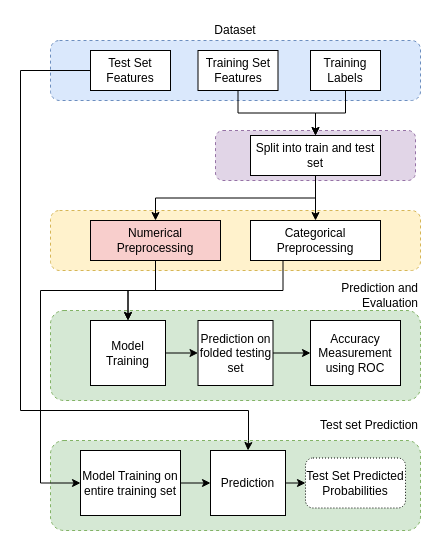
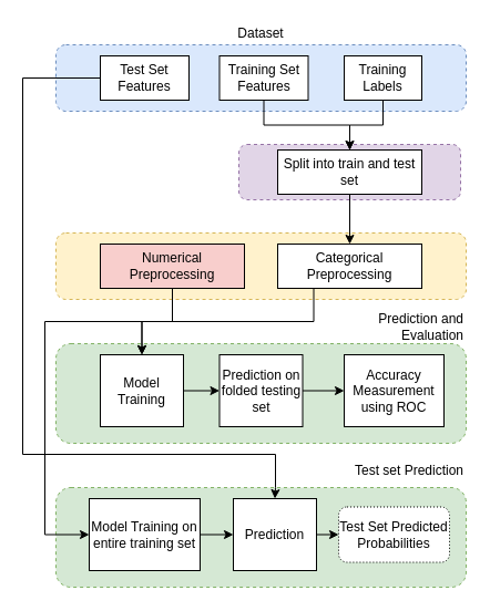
  <mxCell id="0" />
  <mxCell id="1" parent="0" />
  <mxCell id="2" value="" style="rounded=1;whiteSpace=wrap;html=1;fillColor=#d5e8d4;strokeColor=#82b366;dashed=1;" vertex="1" parent="1"><mxGeometry x="50" y="440" width="370" height="90" as="geometry" /></mxCell>
  <mxCell id="3" value="" style="rounded=1;whiteSpace=wrap;html=1;fillColor=#d5e8d4;strokeColor=#82b366;dashed=1;" vertex="1" parent="1"><mxGeometry x="50" y="310" width="370" height="90" as="geometry" /></mxCell>
  <mxCell id="4" value="Prediction and Evaluation" style="text;html=1;strokeColor=none;fillColor=none;align=right;verticalAlign=middle;whiteSpace=wrap;rounded=0;dashed=1;" vertex="1" parent="1"><mxGeometry x="300" y="280" width="120" height="30" as="geometry" /></mxCell>
  <mxCell id="5" value="" style="rounded=1;whiteSpace=wrap;html=1;fillColor=#e1d5e7;strokeColor=#9673a6;dashed=1;" vertex="1" parent="1"><mxGeometry x="215" y="130" width="200" height="50" as="geometry" /></mxCell>
  <mxCell id="6" value="" style="rounded=1;whiteSpace=wrap;html=1;fillColor=#fff2cc;strokeColor=#d6b656;dashed=1;" vertex="1" parent="1"><mxGeometry x="50" y="210" width="370" height="60" as="geometry" /></mxCell>
  <mxCell id="7" value="" style="rounded=1;whiteSpace=wrap;html=1;fillColor=#dae8fc;strokeColor=#6c8ebf;dashed=1;" vertex="1" parent="1"><mxGeometry x="50" y="40" width="370" height="60" as="geometry" /></mxCell>
  <mxCell id="8" value="&lt;div&gt;Dataset&lt;/div&gt;" style="text;html=1;strokeColor=none;fillColor=none;align=center;verticalAlign=middle;whiteSpace=wrap;rounded=0;dashed=1;" vertex="1" parent="1"><mxGeometry x="50" y="20" width="370" height="20" as="geometry" /></mxCell>
  <mxCell id="9" style="edgeStyle=orthogonalEdgeStyle;rounded=0;orthogonalLoop=1;jettySize=auto;html=1;exitX=0.5;exitY=1;exitDx=0;exitDy=0;entryX=0.5;entryY=0;entryDx=0;entryDy=0;" edge="1" parent="1" source="10" target="20"><mxGeometry relative="1" as="geometry" /></mxCell>
  <mxCell id="10" value="Training Set Features" style="rounded=0;whiteSpace=wrap;html=1;" vertex="1" parent="1"><mxGeometry x="197.5" y="50" width="80" height="40" as="geometry" /></mxCell>
  <mxCell id="11" style="edgeStyle=orthogonalEdgeStyle;rounded=0;orthogonalLoop=1;jettySize=auto;html=1;exitX=0.5;exitY=1;exitDx=0;exitDy=0;" edge="1" parent="1" source="12" target="20"><mxGeometry relative="1" as="geometry" /></mxCell>
  <mxCell id="12" value="Training Labels" style="rounded=0;whiteSpace=wrap;html=1;" vertex="1" parent="1"><mxGeometry x="310" y="50" width="70" height="40" as="geometry" /></mxCell>
  <mxCell id="13" style="edgeStyle=orthogonalEdgeStyle;rounded=0;orthogonalLoop=1;jettySize=auto;html=1;exitX=0.5;exitY=1;exitDx=0;exitDy=0;entryX=0.5;entryY=0;entryDx=0;entryDy=0;" edge="1" parent="1" source="15" target="22"><mxGeometry relative="1" as="geometry" /></mxCell>
  <mxCell id="14" style="edgeStyle=orthogonalEdgeStyle;rounded=0;orthogonalLoop=1;jettySize=auto;html=1;exitX=0.5;exitY=1;exitDx=0;exitDy=0;entryX=0;entryY=0.5;entryDx=0;entryDy=0;" edge="1" parent="1" source="15" target="27"><mxGeometry relative="1" as="geometry"><mxPoint x="40" y="320" as="targetPoint" /><Array as="points"><mxPoint x="155" y="290" /><mxPoint x="40" y="290" /><mxPoint x="40" y="483" /><mxPoint x="80" y="483" /></Array></mxGeometry></mxCell>
  <mxCell id="15" value="Numerical Preprocessing" style="rounded=0;whiteSpace=wrap;html=1;fillColor=#f8cecc;" vertex="1" parent="1"><mxGeometry x="90" y="220" width="130" height="40" as="geometry" /></mxCell>
  <mxCell id="16" style="edgeStyle=orthogonalEdgeStyle;rounded=0;orthogonalLoop=1;jettySize=auto;html=1;exitX=0.25;exitY=1;exitDx=0;exitDy=0;entryX=0.5;entryY=0;entryDx=0;entryDy=0;" edge="1" parent="1" source="17" target="22"><mxGeometry relative="1" as="geometry" /></mxCell>
  <mxCell id="17" value="Categorical Preprocessing" style="rounded=0;whiteSpace=wrap;html=1;" vertex="1" parent="1"><mxGeometry x="250" y="220" width="130" height="40" as="geometry" /></mxCell>
  <mxCell id="18" style="edgeStyle=orthogonalEdgeStyle;rounded=0;orthogonalLoop=1;jettySize=auto;html=1;exitX=0.5;exitY=1;exitDx=0;exitDy=0;" edge="1" parent="1" source="20" target="17"><mxGeometry relative="1" as="geometry" /></mxCell>
- <mxCell id="19" style="edgeStyle=orthogonalEdgeStyle;rounded=0;orthogonalLoop=1;jettySize=auto;html=1;exitX=0.5;exitY=1;exitDx=0;exitDy=0;" edge="1" parent="1" source="20" target="15"><mxGeometry relative="1" as="geometry" /></mxCell>
  <mxCell id="20" value="Split into train and test set" style="rounded=0;whiteSpace=wrap;html=1;" vertex="1" parent="1"><mxGeometry x="250" y="135" width="130" height="40" as="geometry" /></mxCell>
  <mxCell id="21" style="edgeStyle=orthogonalEdgeStyle;rounded=0;orthogonalLoop=1;jettySize=auto;html=1;exitX=1;exitY=0.5;exitDx=0;exitDy=0;entryX=0;entryY=0.5;entryDx=0;entryDy=0;" edge="1" parent="1" source="22" target="24"><mxGeometry relative="1" as="geometry" /></mxCell>
  <mxCell id="22" value="Model Training" style="rounded=0;whiteSpace=wrap;html=1;" vertex="1" parent="1"><mxGeometry x="90" y="320" width="75" height="65" as="geometry" /></mxCell>
  <mxCell id="23" style="edgeStyle=orthogonalEdgeStyle;rounded=0;orthogonalLoop=1;jettySize=auto;html=1;exitX=1;exitY=0.5;exitDx=0;exitDy=0;entryX=0;entryY=0.5;entryDx=0;entryDy=0;" edge="1" parent="1" source="24" target="25"><mxGeometry relative="1" as="geometry" /></mxCell>
  <mxCell id="24" value="Prediction on folded testing set" style="rounded=0;whiteSpace=wrap;html=1;" vertex="1" parent="1"><mxGeometry x="197.5" y="320" width="75" height="65" as="geometry" /></mxCell>
  <mxCell id="25" value="&lt;div&gt;Accuracy&lt;/div&gt;&lt;div&gt;Measurement using ROC&lt;br&gt;&lt;/div&gt;" style="rounded=0;whiteSpace=wrap;html=1;" vertex="1" parent="1"><mxGeometry x="310" y="320" width="90" height="65" as="geometry" /></mxCell>
  <mxCell id="26" style="edgeStyle=orthogonalEdgeStyle;rounded=0;orthogonalLoop=1;jettySize=auto;html=1;exitX=1;exitY=0.5;exitDx=0;exitDy=0;entryX=0;entryY=0.5;entryDx=0;entryDy=0;" edge="1" parent="1" source="27" target="29"><mxGeometry relative="1" as="geometry" /></mxCell>
  <mxCell id="27" value="Model Training on entire training set" style="rounded=0;whiteSpace=wrap;html=1;" vertex="1" parent="1"><mxGeometry x="80" y="450" width="100" height="65" as="geometry" /></mxCell>
  <mxCell id="28" style="edgeStyle=orthogonalEdgeStyle;rounded=0;orthogonalLoop=1;jettySize=auto;html=1;exitX=1;exitY=0.5;exitDx=0;exitDy=0;entryX=0;entryY=0.5;entryDx=0;entryDy=0;" edge="1" parent="1" source="29" target="32"><mxGeometry relative="1" as="geometry" /></mxCell>
  <mxCell id="29" value="Prediction" style="rounded=0;whiteSpace=wrap;html=1;" vertex="1" parent="1"><mxGeometry x="210" y="450" width="75" height="65" as="geometry" /></mxCell>
  <mxCell id="30" style="edgeStyle=orthogonalEdgeStyle;rounded=0;orthogonalLoop=1;jettySize=auto;html=1;exitX=0;exitY=0.5;exitDx=0;exitDy=0;entryX=0.5;entryY=0;entryDx=0;entryDy=0;" edge="1" parent="1" source="31" target="29"><mxGeometry relative="1" as="geometry"><mxPoint x="240" y="450" as="targetPoint" /><Array as="points"><mxPoint x="20" y="70" /><mxPoint x="20" y="410" /><mxPoint x="248" y="410" /><mxPoint x="248" y="440" /></Array></mxGeometry></mxCell>
  <mxCell id="31" value="Test Set Features" style="rounded=0;whiteSpace=wrap;html=1;" vertex="1" parent="1"><mxGeometry x="90" y="50" width="80" height="40" as="geometry" /></mxCell>
  <mxCell id="32" value="Test Set Predicted Probabilities" style="rounded=1;whiteSpace=wrap;html=1;fillColor=#FFFFFF;dashed=1;dashPattern=1 2;" vertex="1" parent="1"><mxGeometry x="305" y="457.5" width="100" height="50" as="geometry" /></mxCell>
  <mxCell id="33" value="Test set Prediction" style="text;html=1;strokeColor=none;fillColor=none;align=right;verticalAlign=middle;whiteSpace=wrap;rounded=0;dashed=1;" vertex="1" parent="1"><mxGeometry x="300" y="410" width="120" height="30" as="geometry" /></mxCell>
